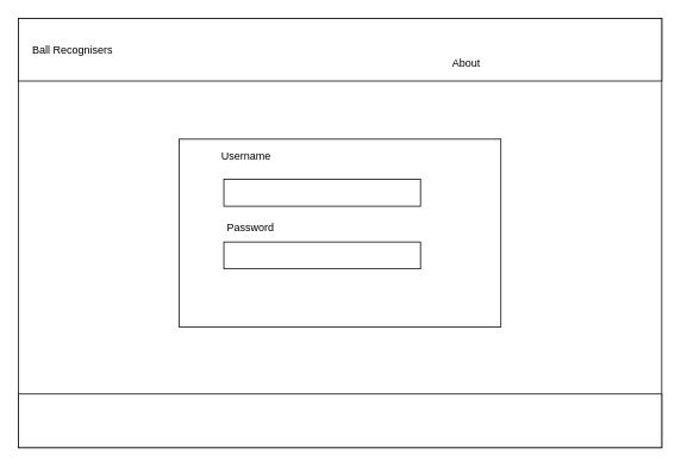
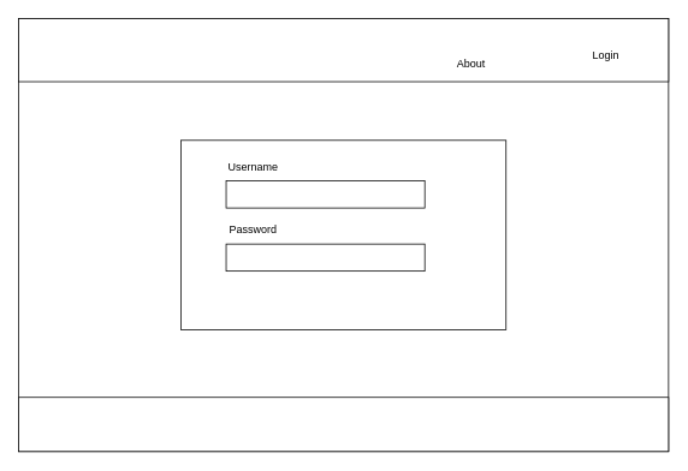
  <mxCell id="0" />
  <mxCell id="1" parent="0" />
  <mxCell id="2" value="" style="rounded=0;whiteSpace=wrap;html=1;" vertex="1" parent="1"><mxGeometry x="20" y="20" width="720" height="480" as="geometry" /></mxCell>
  <mxCell id="3" value="" style="rounded=0;whiteSpace=wrap;html=1;" vertex="1" parent="1"><mxGeometry x="20" y="20" width="720" height="70" as="geometry" /></mxCell>
  <mxCell id="4" value="" style="rounded=0;whiteSpace=wrap;html=1;" vertex="1" parent="1"><mxGeometry x="20" y="440" width="720" height="60" as="geometry" /></mxCell>
+ <mxCell id="5" value="Login" style="text;strokeColor=none;fillColor=none;align=left;verticalAlign=middle;spacingLeft=4;spacingRight=4;overflow=hidden;points=[[0,0.5],[1,0.5]];portConstraint=eastwest;rotatable=0;" vertex="1" parent="1"><mxGeometry x="650" y="45" width="80" height="30" as="geometry" /></mxCell>
  <mxCell id="6" value="About" style="text;strokeColor=none;fillColor=none;align=left;verticalAlign=middle;spacingLeft=4;spacingRight=4;overflow=hidden;points=[[0,0.5],[1,0.5]];portConstraint=eastwest;rotatable=0;" vertex="1" parent="1"><mxGeometry x="500" y="55" width="80" height="30" as="geometry" /></mxCell>
- <mxCell id="7" value="Ball Recognisers" style="text;strokeColor=none;fillColor=none;align=left;verticalAlign=middle;spacingLeft=4;spacingRight=4;overflow=hidden;points=[[0,0.5],[1,0.5]];portConstraint=eastwest;rotatable=0;" vertex="1" parent="1"><mxGeometry x="30" y="40" width="150" height="30" as="geometry" /></mxCell>
  <mxCell id="8" value="" style="rounded=0;whiteSpace=wrap;html=1;" vertex="1" parent="1"><mxGeometry x="200" y="155" width="360" height="210" as="geometry" /></mxCell>
  <mxCell id="9" value="" style="rounded=0;whiteSpace=wrap;html=1;" vertex="1" parent="1"><mxGeometry x="250" y="200" width="220" height="30" as="geometry" /></mxCell>
  <mxCell id="10" value="" style="rounded=0;whiteSpace=wrap;html=1;align=left;" vertex="1" parent="1"><mxGeometry x="250" y="270" width="220" height="30" as="geometry" /></mxCell>
- <mxCell id="11" value="Username" style="text;html=1;strokeColor=none;fillColor=none;align=center;verticalAlign=middle;whiteSpace=wrap;rounded=0;" vertex="1" parent="1"><mxGeometry x="245" y="160" width="60" height="30" as="geometry" /></mxCell>
+ <mxCell id="11" value="Username" style="text;html=1;strokeColor=none;fillColor=none;align=center;verticalAlign=middle;whiteSpace=wrap;rounded=0;" vertex="1" parent="1"><mxGeometry x="250" y="170" width="60" height="30" as="geometry" /></mxCell>
  <mxCell id="12" value="Password" style="text;html=1;strokeColor=none;fillColor=none;align=center;verticalAlign=middle;whiteSpace=wrap;rounded=0;" vertex="1" parent="1"><mxGeometry x="250" y="240" width="60" height="30" as="geometry" /></mxCell>
